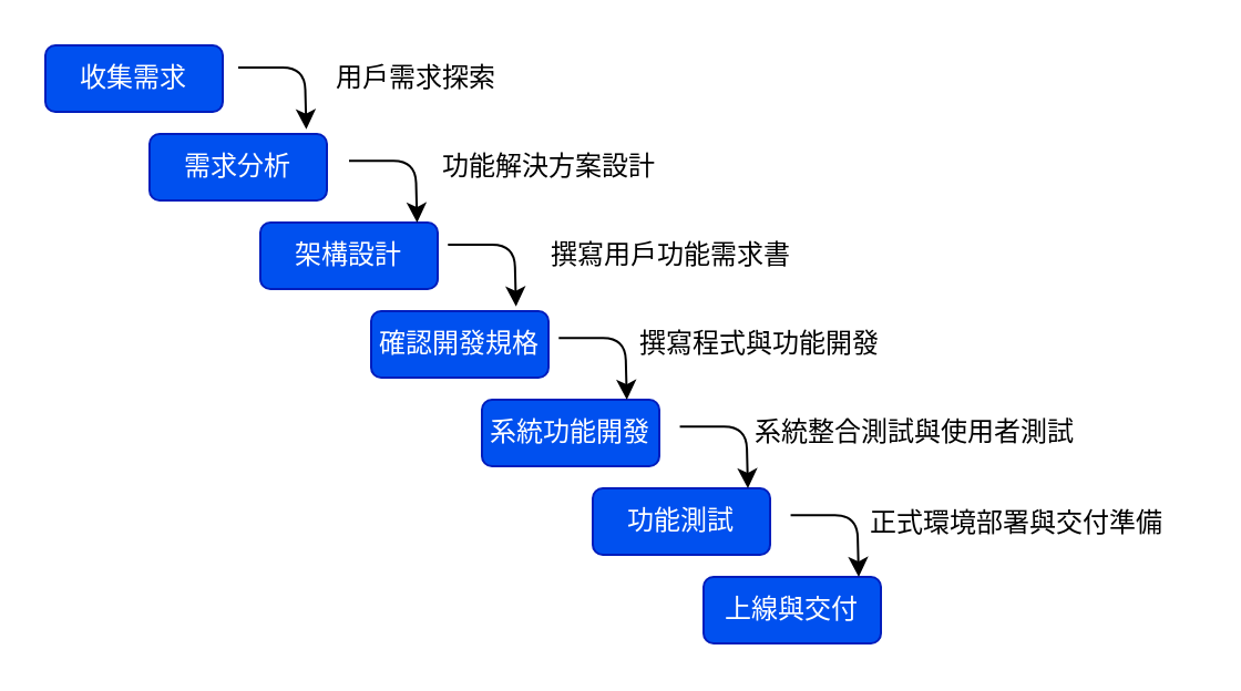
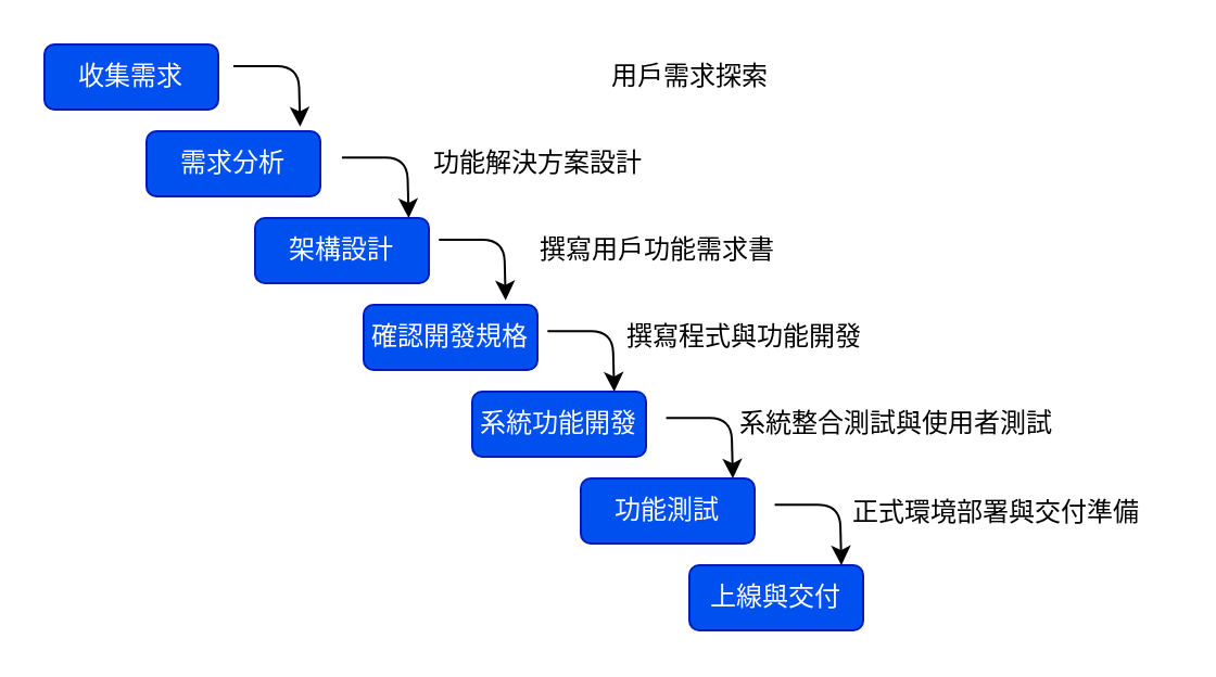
  <mxCell id="0" />
  <mxCell id="1" parent="0" />
  <mxCell id="2" value="收集需求" style="rounded=1;whiteSpace=wrap;html=1;fillColor=#0050ef;fontColor=#ffffff;strokeColor=#001DBC;" vertex="1" parent="1"><mxGeometry x="20" y="20" width="80" height="30" as="geometry" /></mxCell>
  <mxCell id="3" value="需求分析" style="rounded=1;whiteSpace=wrap;html=1;fillColor=#0050ef;fontColor=#ffffff;strokeColor=#001DBC;" vertex="1" parent="1"><mxGeometry x="67" y="60" width="80" height="30" as="geometry" /></mxCell>
  <mxCell id="4" value="架構設計" style="rounded=1;whiteSpace=wrap;html=1;fillColor=#0050ef;fontColor=#ffffff;strokeColor=#001DBC;" vertex="1" parent="1"><mxGeometry x="117" y="100" width="80" height="30" as="geometry" /></mxCell>
  <mxCell id="5" value="確認開發規格" style="rounded=1;whiteSpace=wrap;html=1;fillColor=#0050ef;fontColor=#ffffff;strokeColor=#001DBC;" vertex="1" parent="1"><mxGeometry x="167" y="140" width="80" height="30" as="geometry" /></mxCell>
  <mxCell id="6" value="系統功能開發" style="rounded=1;whiteSpace=wrap;html=1;fillColor=#0050ef;fontColor=#ffffff;strokeColor=#001DBC;" vertex="1" parent="1"><mxGeometry x="217" y="180" width="80" height="30" as="geometry" /></mxCell>
  <mxCell id="7" value="功能測試" style="rounded=1;whiteSpace=wrap;html=1;fillColor=#0050ef;fontColor=#ffffff;strokeColor=#001DBC;" vertex="1" parent="1"><mxGeometry x="267" y="220" width="80" height="30" as="geometry" /></mxCell>
  <mxCell id="8" value="上線與交付" style="rounded=1;whiteSpace=wrap;html=1;fillColor=#0050ef;fontColor=#ffffff;strokeColor=#001DBC;" vertex="1" parent="1"><mxGeometry x="317" y="260" width="80" height="30" as="geometry" /></mxCell>
  <mxCell id="9" value="" style="endArrow=classic;html=1;entryX=0.884;entryY=-0.072;entryDx=0;entryDy=0;entryPerimeter=0;" edge="1" parent="1" target="3"><mxGeometry width="50" height="50" relative="1" as="geometry"><mxPoint x="107" y="30" as="sourcePoint" /><mxPoint x="137" y="50" as="targetPoint" /><Array as="points"><mxPoint x="137" y="30" /></Array></mxGeometry></mxCell>
  <mxCell id="10" value="" style="endArrow=classic;html=1;entryX=0.884;entryY=-0.072;entryDx=0;entryDy=0;entryPerimeter=0;" edge="1" parent="1"><mxGeometry width="50" height="50" relative="1" as="geometry"><mxPoint x="157" y="72.16" as="sourcePoint" /><mxPoint x="187.72" y="100" as="targetPoint" /><Array as="points"><mxPoint x="187" y="72.16" /></Array></mxGeometry></mxCell>
  <mxCell id="11" value="" style="endArrow=classic;html=1;entryX=0.884;entryY=-0.072;entryDx=0;entryDy=0;entryPerimeter=0;" edge="1" parent="1"><mxGeometry width="50" height="50" relative="1" as="geometry"><mxPoint x="201.64" y="110" as="sourcePoint" /><mxPoint x="232.36" y="137.84" as="targetPoint" /><Array as="points"><mxPoint x="231.64" y="110" /></Array></mxGeometry></mxCell>
  <mxCell id="12" value="" style="endArrow=classic;html=1;entryX=0.884;entryY=-0.072;entryDx=0;entryDy=0;entryPerimeter=0;" edge="1" parent="1"><mxGeometry width="50" height="50" relative="1" as="geometry"><mxPoint x="251.64" y="152.16" as="sourcePoint" /><mxPoint x="282.36" y="180" as="targetPoint" /><Array as="points"><mxPoint x="281.64" y="152.16" /></Array></mxGeometry></mxCell>
  <mxCell id="13" value="" style="endArrow=classic;html=1;entryX=0.884;entryY=-0.072;entryDx=0;entryDy=0;entryPerimeter=0;" edge="1" parent="1"><mxGeometry width="50" height="50" relative="1" as="geometry"><mxPoint x="306.28" y="192.16" as="sourcePoint" /><mxPoint x="337" y="220" as="targetPoint" /><Array as="points"><mxPoint x="336.28" y="192.16" /></Array></mxGeometry></mxCell>
  <mxCell id="14" value="" style="endArrow=classic;html=1;entryX=0.884;entryY=-0.072;entryDx=0;entryDy=0;entryPerimeter=0;" edge="1" parent="1"><mxGeometry width="50" height="50" relative="1" as="geometry"><mxPoint x="356.28" y="232.16" as="sourcePoint" /><mxPoint x="387" y="260" as="targetPoint" /><Array as="points"><mxPoint x="386.28" y="232.16" /></Array></mxGeometry></mxCell>
- <mxCell id="15" value="用戶需求探索" style="text;html=1;align=center;verticalAlign=middle;resizable=0;points=[];autosize=1;strokeColor=none;fillColor=none;" vertex="1" parent="1"><mxGeometry x="137" y="20" width="100" height="30" as="geometry" /></mxCell>
+ <mxCell id="15" value="用戶需求探索" style="text;html=1;align=center;verticalAlign=middle;resizable=0;points=[];autosize=1;strokeColor=none;fillColor=none;" vertex="1" parent="1"><mxGeometry x="267" y="20" width="100" height="30" as="geometry" /></mxCell>
  <mxCell id="16" value="功能解決方案設計" style="text;html=1;align=center;verticalAlign=middle;resizable=0;points=[];autosize=1;strokeColor=none;fillColor=none;" vertex="1" parent="1"><mxGeometry x="187" y="60" width="120" height="30" as="geometry" /></mxCell>
  <mxCell id="17" value="撰寫用戶功能需求書" style="text;html=1;align=center;verticalAlign=middle;resizable=0;points=[];autosize=1;strokeColor=none;fillColor=none;" vertex="1" parent="1"><mxGeometry x="237" y="100" width="130" height="30" as="geometry" /></mxCell>
  <mxCell id="18" value="撰寫程式與功能開發" style="text;html=1;align=center;verticalAlign=middle;resizable=0;points=[];autosize=1;strokeColor=none;fillColor=none;" vertex="1" parent="1"><mxGeometry x="277" y="140" width="130" height="30" as="geometry" /></mxCell>
  <mxCell id="19" value="系統整合測試與使用者測試" style="text;html=1;align=center;verticalAlign=middle;resizable=0;points=[];autosize=1;strokeColor=none;fillColor=none;" vertex="1" parent="1"><mxGeometry x="327" y="180" width="170" height="30" as="geometry" /></mxCell>
  <mxCell id="20" value="正式環境部署與交付準備" style="text;html=1;align=center;verticalAlign=middle;resizable=0;points=[];autosize=1;strokeColor=none;fillColor=none;" vertex="1" parent="1"><mxGeometry x="378" y="221" width="160" height="30" as="geometry" /></mxCell>
